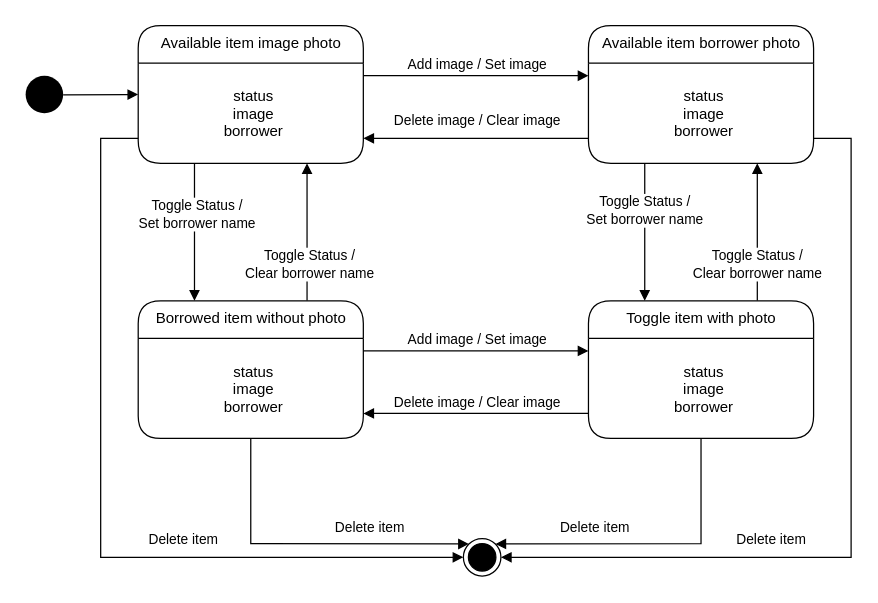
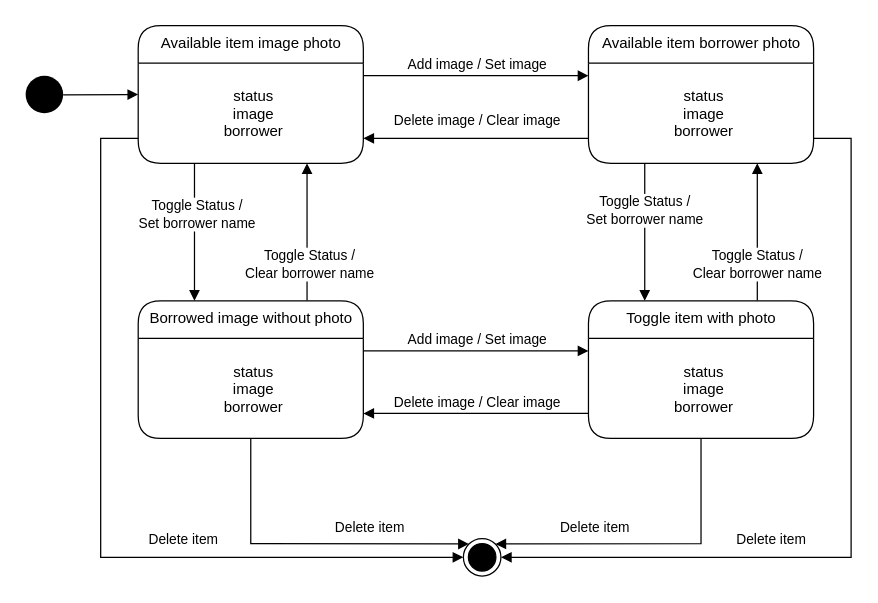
  <mxCell id="0" />
  <mxCell id="1" parent="0" />
  <mxCell id="2" style="edgeStyle=none;rounded=0;orthogonalLoop=1;jettySize=auto;html=1;endArrow=block;endFill=1;" edge="1" parent="1"><mxGeometry relative="1" as="geometry"><mxPoint x="290" y="60" as="sourcePoint" /><mxPoint x="470" y="60" as="targetPoint" /></mxGeometry></mxCell>
  <mxCell id="3" value="Add image / Set image" style="edgeLabel;html=1;align=center;verticalAlign=middle;resizable=0;points=[];" vertex="1" connectable="0" parent="2"><mxGeometry x="-0.329" relative="1" as="geometry"><mxPoint x="30" y="-10" as="offset" /></mxGeometry></mxCell>
  <mxCell id="4" value="Available item image photo" style="swimlane;fontStyle=0;align=center;verticalAlign=top;childLayout=stackLayout;horizontal=1;startSize=30;horizontalStack=0;resizeParent=1;resizeParentMax=0;resizeLast=0;collapsible=0;marginBottom=0;html=1;rounded=1;absoluteArcSize=1;arcSize=36;" vertex="1" parent="1"><mxGeometry x="110" y="20" width="180" height="110" as="geometry" /></mxCell>
  <mxCell id="5" value="status&#10;image&#10;borrower" style="fillColor=none;strokeColor=none;align=center;verticalAlign=middle;spacingLeft=5;rounded=1;arcSize=50;" vertex="1" parent="4"><mxGeometry y="30" width="180" height="80" as="geometry" /></mxCell>
  <mxCell id="6" style="rounded=0;orthogonalLoop=1;jettySize=auto;html=1;entryX=0;entryY=0.5;entryDx=0;entryDy=0;endArrow=block;endFill=1;" edge="1" parent="1" source="7" target="4"><mxGeometry relative="1" as="geometry" /></mxCell>
  <mxCell id="7" value="" style="ellipse;fillColor=#000000;strokeColor=none;" vertex="1" parent="1"><mxGeometry x="20" y="60" width="30" height="30" as="geometry" /></mxCell>
  <mxCell id="8" value="Available item borrower photo" style="swimlane;fontStyle=0;align=center;verticalAlign=top;childLayout=stackLayout;horizontal=1;startSize=30;horizontalStack=0;resizeParent=1;resizeParentMax=0;resizeLast=0;collapsible=0;marginBottom=0;html=1;rounded=1;absoluteArcSize=1;arcSize=36;" vertex="1" parent="1"><mxGeometry x="470" y="20" width="180" height="110" as="geometry" /></mxCell>
  <mxCell id="9" value="status&#10;image&#10;borrower" style="fillColor=none;strokeColor=none;align=center;verticalAlign=middle;spacingLeft=5;rounded=1;arcSize=50;" vertex="1" parent="8"><mxGeometry y="30" width="180" height="80" as="geometry" /></mxCell>
  <mxCell id="10" style="edgeStyle=none;rounded=0;orthogonalLoop=1;jettySize=auto;html=1;exitX=0;exitY=0.75;exitDx=0;exitDy=0;entryX=1;entryY=0.75;entryDx=0;entryDy=0;endArrow=block;endFill=1;" edge="1" parent="1" source="9" target="5"><mxGeometry relative="1" as="geometry" /></mxCell>
  <mxCell id="11" value="Delete image / Clear image" style="edgeLabel;html=1;align=center;verticalAlign=middle;resizable=0;points=[];" vertex="1" connectable="0" parent="10"><mxGeometry x="0.322" y="1" relative="1" as="geometry"><mxPoint x="29" y="-16" as="offset" /></mxGeometry></mxCell>
  <mxCell id="12" style="edgeStyle=none;rounded=0;orthogonalLoop=1;jettySize=auto;html=1;exitX=0.75;exitY=0;exitDx=0;exitDy=0;entryX=0.75;entryY=1;entryDx=0;entryDy=0;endArrow=block;endFill=1;" edge="1" parent="1" source="14" target="5"><mxGeometry relative="1" as="geometry" /></mxCell>
  <mxCell id="13" value="Toggle Status /&lt;br&gt;Clear borrower name" style="edgeLabel;html=1;align=center;verticalAlign=middle;resizable=0;points=[];" vertex="1" connectable="0" parent="12"><mxGeometry x="-0.054" y="-2" relative="1" as="geometry"><mxPoint x="-1" y="22" as="offset" /></mxGeometry></mxCell>
- <mxCell id="14" value="Borrowed item without photo" style="swimlane;fontStyle=0;align=center;verticalAlign=top;childLayout=stackLayout;horizontal=1;startSize=30;horizontalStack=0;resizeParent=1;resizeParentMax=0;resizeLast=0;collapsible=0;marginBottom=0;html=1;rounded=1;absoluteArcSize=1;arcSize=36;" vertex="1" parent="1"><mxGeometry x="110" y="240" width="180" height="110" as="geometry" /></mxCell>
+ <mxCell id="14" value="Borrowed image without photo" style="swimlane;fontStyle=0;align=center;verticalAlign=top;childLayout=stackLayout;horizontal=1;startSize=30;horizontalStack=0;resizeParent=1;resizeParentMax=0;resizeLast=0;collapsible=0;marginBottom=0;html=1;rounded=1;absoluteArcSize=1;arcSize=36;" vertex="1" parent="1"><mxGeometry x="110" y="240" width="180" height="110" as="geometry" /></mxCell>
  <mxCell id="15" value="status&#10;image&#10;borrower" style="fillColor=none;strokeColor=none;align=center;verticalAlign=middle;spacingLeft=5;rounded=1;arcSize=50;" vertex="1" parent="14"><mxGeometry y="30" width="180" height="80" as="geometry" /></mxCell>
  <mxCell id="16" style="edgeStyle=none;rounded=0;orthogonalLoop=1;jettySize=auto;html=1;exitX=0.25;exitY=1;exitDx=0;exitDy=0;entryX=0.25;entryY=0;entryDx=0;entryDy=0;endArrow=block;endFill=1;" edge="1" parent="1" source="5" target="14"><mxGeometry relative="1" as="geometry" /></mxCell>
  <mxCell id="17" value="Toggle Status /&lt;br&gt;Set borrower name" style="edgeLabel;html=1;align=center;verticalAlign=middle;resizable=0;points=[];" vertex="1" connectable="0" parent="16"><mxGeometry x="-0.073" y="-1" relative="1" as="geometry"><mxPoint x="2" y="-11" as="offset" /></mxGeometry></mxCell>
  <mxCell id="18" style="edgeStyle=none;rounded=0;orthogonalLoop=1;jettySize=auto;html=1;endArrow=block;endFill=1;" edge="1" parent="1"><mxGeometry relative="1" as="geometry"><mxPoint x="290" y="280" as="sourcePoint" /><mxPoint x="470" y="280" as="targetPoint" /></mxGeometry></mxCell>
  <mxCell id="19" value="Add image / Set image" style="edgeLabel;html=1;align=center;verticalAlign=middle;resizable=0;points=[];" vertex="1" connectable="0" parent="18"><mxGeometry x="0.078" y="-2" relative="1" as="geometry"><mxPoint x="-7" y="-12" as="offset" /></mxGeometry></mxCell>
  <mxCell id="20" style="edgeStyle=none;rounded=0;orthogonalLoop=1;jettySize=auto;html=1;exitX=0.75;exitY=0;exitDx=0;exitDy=0;entryX=0.75;entryY=1;entryDx=0;entryDy=0;endArrow=block;endFill=1;" edge="1" parent="1" source="22" target="9"><mxGeometry relative="1" as="geometry" /></mxCell>
  <mxCell id="21" value="Toggle Status /&lt;br&gt;Clear borrower name" style="edgeLabel;html=1;align=center;verticalAlign=middle;resizable=0;points=[];" vertex="1" connectable="0" parent="20"><mxGeometry x="-0.564" y="1" relative="1" as="geometry"><mxPoint y="-6" as="offset" /></mxGeometry></mxCell>
  <mxCell id="22" value="Toggle item with photo" style="swimlane;fontStyle=0;align=center;verticalAlign=top;childLayout=stackLayout;horizontal=1;startSize=30;horizontalStack=0;resizeParent=1;resizeParentMax=0;resizeLast=0;collapsible=0;marginBottom=0;html=1;rounded=1;absoluteArcSize=1;arcSize=36;" vertex="1" parent="1"><mxGeometry x="470" y="240" width="180" height="110" as="geometry" /></mxCell>
  <mxCell id="23" value="status&#10;image&#10;borrower" style="fillColor=none;strokeColor=none;align=center;verticalAlign=middle;spacingLeft=5;rounded=1;arcSize=50;" vertex="1" parent="22"><mxGeometry y="30" width="180" height="80" as="geometry" /></mxCell>
  <mxCell id="24" style="edgeStyle=none;rounded=0;orthogonalLoop=1;jettySize=auto;html=1;entryX=1;entryY=0.75;entryDx=0;entryDy=0;endArrow=block;endFill=1;" edge="1" parent="1" target="15"><mxGeometry relative="1" as="geometry"><mxPoint x="470" y="330" as="sourcePoint" /></mxGeometry></mxCell>
  <mxCell id="25" value="Delete image / Clear image" style="edgeLabel;html=1;align=center;verticalAlign=middle;resizable=0;points=[];" vertex="1" connectable="0" parent="24"><mxGeometry x="-0.244" y="2" relative="1" as="geometry"><mxPoint x="-22" y="-12" as="offset" /></mxGeometry></mxCell>
  <mxCell id="26" style="edgeStyle=none;rounded=0;orthogonalLoop=1;jettySize=auto;html=1;exitX=0.25;exitY=1;exitDx=0;exitDy=0;entryX=0.25;entryY=0;entryDx=0;entryDy=0;endArrow=block;endFill=1;" edge="1" parent="1" source="9" target="22"><mxGeometry relative="1" as="geometry" /></mxCell>
  <mxCell id="27" value="Toggle Status /&lt;br&gt;Set borrower name" style="edgeLabel;html=1;align=center;verticalAlign=middle;resizable=0;points=[];" vertex="1" connectable="0" parent="26"><mxGeometry x="-0.327" y="-1" relative="1" as="geometry"><mxPoint as="offset" /></mxGeometry></mxCell>
  <mxCell id="28" value="" style="ellipse;html=1;shape=endState;fillColor=#000000;strokeColor=#000000;" vertex="1" parent="1"><mxGeometry x="370" y="430" width="30" height="30" as="geometry" /></mxCell>
  <mxCell id="29" style="edgeStyle=none;rounded=0;orthogonalLoop=1;jettySize=auto;html=1;exitX=0.5;exitY=1;exitDx=0;exitDy=0;entryX=0;entryY=0;entryDx=0;entryDy=0;endArrow=block;endFill=1;" edge="1" parent="1" source="15" target="28"><mxGeometry relative="1" as="geometry"><Array as="points"><mxPoint x="200" y="434" /></Array></mxGeometry></mxCell>
  <mxCell id="30" value="Delete item" style="edgeLabel;html=1;align=center;verticalAlign=middle;resizable=0;points=[];" vertex="1" connectable="0" parent="29"><mxGeometry x="0.184" relative="1" as="geometry"><mxPoint x="26" y="-14" as="offset" /></mxGeometry></mxCell>
  <mxCell id="31" style="edgeStyle=none;rounded=0;orthogonalLoop=1;jettySize=auto;html=1;exitX=0.5;exitY=1;exitDx=0;exitDy=0;entryX=1;entryY=0;entryDx=0;entryDy=0;endArrow=block;endFill=1;" edge="1" parent="1" source="23" target="28"><mxGeometry relative="1" as="geometry"><Array as="points"><mxPoint x="560" y="434" /></Array></mxGeometry></mxCell>
  <mxCell id="32" value="Delete item" style="edgeLabel;html=1;align=center;verticalAlign=middle;resizable=0;points=[];" vertex="1" connectable="0" parent="31"><mxGeometry x="0.409" y="-1" relative="1" as="geometry"><mxPoint x="6" y="-13" as="offset" /></mxGeometry></mxCell>
  <mxCell id="33" style="edgeStyle=orthogonalEdgeStyle;rounded=0;orthogonalLoop=1;jettySize=auto;html=1;exitX=0;exitY=0.75;exitDx=0;exitDy=0;entryX=0;entryY=0.5;entryDx=0;entryDy=0;endArrow=block;endFill=1;" edge="1" parent="1" source="5" target="28"><mxGeometry relative="1" as="geometry"><Array as="points"><mxPoint x="80" y="110" /><mxPoint x="80" y="445" /></Array></mxGeometry></mxCell>
  <mxCell id="34" value="Delete item" style="edgeLabel;html=1;align=center;verticalAlign=middle;resizable=0;points=[];" vertex="1" connectable="0" parent="33"><mxGeometry x="0.194" relative="1" as="geometry"><mxPoint x="39" y="-15" as="offset" /></mxGeometry></mxCell>
  <mxCell id="35" style="edgeStyle=orthogonalEdgeStyle;rounded=0;orthogonalLoop=1;jettySize=auto;html=1;exitX=1;exitY=0.75;exitDx=0;exitDy=0;entryX=1;entryY=0.5;entryDx=0;entryDy=0;endArrow=block;endFill=1;" edge="1" parent="1" source="9" target="28"><mxGeometry relative="1" as="geometry"><Array as="points"><mxPoint x="680" y="110" /><mxPoint x="680" y="445" /></Array></mxGeometry></mxCell>
  <mxCell id="36" value="Delete item" style="edgeLabel;html=1;align=center;verticalAlign=middle;resizable=0;points=[];" vertex="1" connectable="0" parent="35"><mxGeometry x="0.318" relative="1" as="geometry"><mxPoint x="-5" y="-15" as="offset" /></mxGeometry></mxCell>
